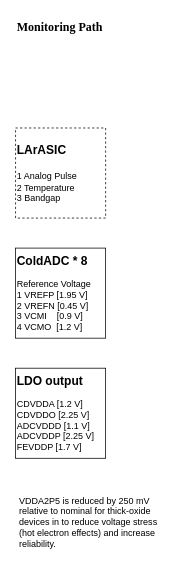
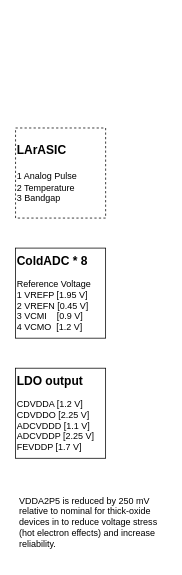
  <mxCell id="0" />
  <mxCell id="1" parent="0" />
- <mxCell id="2" value="Monitoring Path" style="text;html=1;align=left;verticalAlign=middle;whiteSpace=wrap;rounded=0;fontFamily=Times New Roman;fontSize=16;fontStyle=1" vertex="1" parent="1"><mxGeometry x="20" y="20" width="160" height="30" as="geometry" /></mxCell>
  <mxCell id="3" value="&lt;font style=&quot;font-size: 16px;&quot;&gt;&lt;b&gt;LArASIC&lt;/b&gt;&lt;/font&gt;&lt;div&gt;&lt;span style=&quot;font-size: 16px;&quot;&gt;&lt;b&gt;&lt;br&gt;&lt;/b&gt;&lt;/span&gt;&lt;div&gt;1 Analog Pulse&lt;/div&gt;&lt;div&gt;2 Temperature&lt;/div&gt;&lt;div&gt;3 Bandgap&lt;/div&gt;&lt;/div&gt;" style="whiteSpace=wrap;html=1;aspect=fixed;align=left;dashed=1;" vertex="1" parent="1"><mxGeometry x="20" y="170" width="120" height="120" as="geometry" /></mxCell>
  <mxCell id="4" value="&lt;font style=&quot;font-size: 16px;&quot;&gt;&lt;b&gt;ColdADC * 8&lt;/b&gt;&lt;/font&gt;&lt;div&gt;&lt;font&gt;&lt;br&gt;&lt;/font&gt;&lt;/div&gt;&lt;div&gt;&lt;font&gt;Reference Voltage&lt;/font&gt;&lt;br&gt;&lt;div&gt;1 VREFP [1.95 V]&lt;/div&gt;&lt;div&gt;2 VREFN [0.45 V]&lt;/div&gt;&lt;div&gt;3 VCMI&amp;nbsp; &amp;nbsp; [0.9 V]&lt;/div&gt;&lt;/div&gt;&lt;div&gt;4 VCMO&amp;nbsp; [1.2 V]&lt;/div&gt;" style="whiteSpace=wrap;html=1;aspect=fixed;align=left;" vertex="1" parent="1"><mxGeometry x="20" y="330" width="120" height="120" as="geometry" /></mxCell>
  <mxCell id="5" value="&lt;font style=&quot;font-size: 16px;&quot;&gt;&lt;b&gt;LDO output&lt;/b&gt;&lt;/font&gt;&lt;div&gt;&lt;br&gt;&lt;/div&gt;&lt;div&gt;CDVDDA [1.2 V]&lt;/div&gt;&lt;div&gt;CDVDDO [2.25 V]&lt;/div&gt;&lt;div&gt;ADCVDDD [1.1 V]&lt;/div&gt;&lt;div&gt;ADCVDDP [2.25 V]&lt;/div&gt;&lt;div&gt;FEVDDP [1.7 V]&lt;/div&gt;" style="whiteSpace=wrap;html=1;aspect=fixed;align=left;" vertex="1" parent="1"><mxGeometry x="20" y="490" width="120" height="120" as="geometry" /></mxCell>
  <mxCell id="6" value="&lt;table class=&quot;NormalTable&quot;&gt;&lt;tbody&gt;&lt;tr&gt;&lt;td width=&quot;200&quot; style=&quot;border-left-style:none;border-bottom-style:none;border-right-style:none;border-top-style:none;&quot;&gt;&lt;span class=&quot;fontstyle0&quot;&gt;VDDA2P5 is reduced by 250 mV relative to nominal for thick-oxide devices in to reduce voltage stress (hot electron effects) and increase reliability.&lt;/span&gt;&lt;/td&gt;&lt;/tr&gt;&lt;/tbody&gt;&lt;/table&gt; &#10;&lt;br style=&quot;font-style: normal; font-variant: normal; font-weight: normal; letter-spacing: normal; line-height: normal; orphans: 2; text-align: -webkit-auto; text-indent: 0px; text-transform: none; white-space: normal; widows: 2; word-spacing: 0px; -webkit-text-size-adjust: auto; -webkit-text-stroke-width: 0px;&quot;&gt;" style="text;whiteSpace=wrap;html=1;" vertex="1" parent="1"><mxGeometry x="20" y="650" width="200" height="90" as="geometry" /></mxCell>
